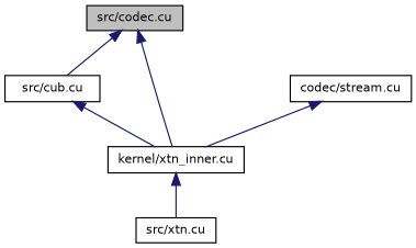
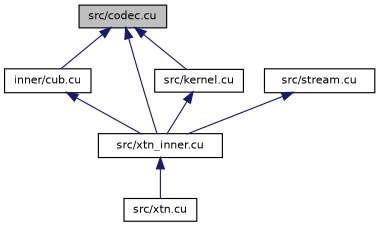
  digraph {
    node [color=black fillcolor=white fontname=Helvetica fontsize=10 shape=record style=filled]
    edge [color=midnightblue dir=back fontname=Helvetica fontsize=10 labelfontname=Helvetica labelfontsize=10 style=solid]
    n1 [fillcolor=grey75 fontcolor=black height=0.2 label="src/codec.cu" width=0.4]
-   n2 [height=0.2 label="src/cub.cu" width=0.4]
-   n3 [height=0.2 label="kernel/xtn_inner.cu" width=0.4]
+   n2 [height=0.2 label="inner/cub.cu" width=0.4]
+   n3 [height=0.2 label="src/xtn_inner.cu" width=0.4]
+   n4 [height=0.2 label="src/kernel.cu" width=0.4]
    n5 [height=0.2 label="src/xtn.cu" width=0.4]
-   n6 [height=0.2 label="codec/stream.cu" width=0.4]
+   n6 [height=0.2 label="src/stream.cu" width=0.4]
    n1 -> n2
    n1 -> n3
+   n1 -> n4
    n2 -> n3
    n3 -> n5
+   n4 -> n3
    n6 -> n3
  }
